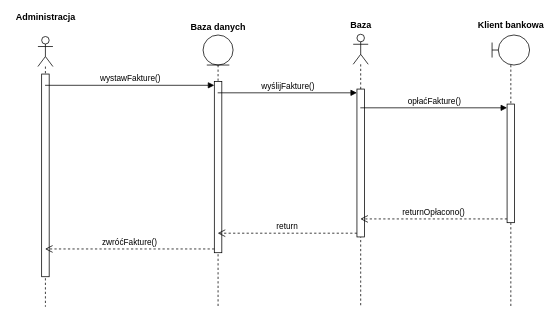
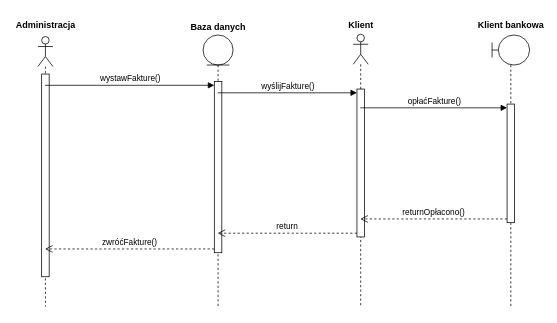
  <mxCell id="0" />
  <mxCell id="1" parent="0" />
  <mxCell id="2" value="" style="shape=umlLifeline;perimeter=lifelinePerimeter;whiteSpace=wrap;html=1;container=1;dropTarget=0;collapsible=0;recursiveResize=0;outlineConnect=0;portConstraint=eastwest;newEdgeStyle={&quot;curved&quot;:0,&quot;rounded&quot;:0};participant=umlActor;" vertex="1" parent="1"><mxGeometry x="470" y="45" width="20" height="363" as="geometry" /></mxCell>
  <mxCell id="3" value="" style="html=1;points=[[0,0,0,0,5],[0,1,0,0,-5],[1,0,0,0,5],[1,1,0,0,-5]];perimeter=orthogonalPerimeter;outlineConnect=0;targetShapes=umlLifeline;portConstraint=eastwest;newEdgeStyle={&quot;curved&quot;:0,&quot;rounded&quot;:0};" vertex="1" parent="2"><mxGeometry x="5" y="73" width="10" height="197" as="geometry" /></mxCell>
  <mxCell id="4" value="" style="shape=umlLifeline;perimeter=lifelinePerimeter;whiteSpace=wrap;html=1;container=1;dropTarget=0;collapsible=0;recursiveResize=0;outlineConnect=0;portConstraint=eastwest;newEdgeStyle={&quot;curved&quot;:0,&quot;rounded&quot;:0};participant=umlEntity;" vertex="1" parent="1"><mxGeometry x="270" y="46" width="40" height="362" as="geometry" /></mxCell>
  <mxCell id="5" value="" style="html=1;points=[[0,0,0,0,5],[0,1,0,0,-5],[1,0,0,0,5],[1,1,0,0,-5]];perimeter=orthogonalPerimeter;outlineConnect=0;targetShapes=umlLifeline;portConstraint=eastwest;newEdgeStyle={&quot;curved&quot;:0,&quot;rounded&quot;:0};" vertex="1" parent="4"><mxGeometry x="15" y="62" width="10" height="228" as="geometry" /></mxCell>
- <mxCell id="6" value="Baza" style="text;align=center;fontStyle=1;verticalAlign=middle;spacingLeft=3;spacingRight=3;strokeColor=none;rotatable=0;points=[[0,0.5],[1,0.5]];portConstraint=eastwest;html=1;" vertex="1" parent="1"><mxGeometry x="440" y="20" width="80" height="26" as="geometry" /></mxCell>
+ <mxCell id="6" value="Klient" style="text;align=center;fontStyle=1;verticalAlign=middle;spacingLeft=3;spacingRight=3;strokeColor=none;rotatable=0;points=[[0,0.5],[1,0.5]];portConstraint=eastwest;html=1;" vertex="1" parent="1"><mxGeometry x="440" y="20" width="80" height="26" as="geometry" /></mxCell>
  <mxCell id="7" value="Baza danych" style="text;align=center;fontStyle=1;verticalAlign=middle;spacingLeft=3;spacingRight=3;strokeColor=none;rotatable=0;points=[[0,0.5],[1,0.5]];portConstraint=eastwest;html=1;" vertex="1" parent="1"><mxGeometry x="250" y="23" width="80" height="26" as="geometry" /></mxCell>
  <mxCell id="8" value="" style="shape=umlLifeline;perimeter=lifelinePerimeter;whiteSpace=wrap;html=1;container=1;dropTarget=0;collapsible=0;recursiveResize=0;outlineConnect=0;portConstraint=eastwest;newEdgeStyle={&quot;curved&quot;:0,&quot;rounded&quot;:0};participant=umlActor;" vertex="1" parent="1"><mxGeometry x="50" y="48" width="20" height="360" as="geometry" /></mxCell>
  <mxCell id="9" value="" style="html=1;points=[[0,0,0,0,5],[0,1,0,0,-5],[1,0,0,0,5],[1,1,0,0,-5]];perimeter=orthogonalPerimeter;outlineConnect=0;targetShapes=umlLifeline;portConstraint=eastwest;newEdgeStyle={&quot;curved&quot;:0,&quot;rounded&quot;:0};" vertex="1" parent="8"><mxGeometry x="5" y="50" width="10" height="270" as="geometry" /></mxCell>
- <mxCell id="10" value="Administracja" style="text;align=center;fontStyle=1;verticalAlign=middle;spacingLeft=3;spacingRight=3;strokeColor=none;rotatable=0;points=[[0,0.5],[1,0.5]];portConstraint=eastwest;html=1;" vertex="1" parent="1"><mxGeometry x="20" y="10" width="80" height="26" as="geometry" /></mxCell>
+ <mxCell id="10" value="Administracja" style="text;align=center;fontStyle=1;verticalAlign=middle;spacingLeft=3;spacingRight=3;strokeColor=none;rotatable=0;points=[[0,0.5],[1,0.5]];portConstraint=eastwest;html=1;" vertex="1" parent="1"><mxGeometry x="20" y="20" width="80" height="26" as="geometry" /></mxCell>
  <mxCell id="11" value="" style="shape=umlLifeline;perimeter=lifelinePerimeter;whiteSpace=wrap;html=1;container=1;dropTarget=0;collapsible=0;recursiveResize=0;outlineConnect=0;portConstraint=eastwest;newEdgeStyle={&quot;curved&quot;:0,&quot;rounded&quot;:0};participant=umlBoundary;" vertex="1" parent="1"><mxGeometry x="655" y="46" width="50" height="362" as="geometry" /></mxCell>
  <mxCell id="12" value="" style="html=1;points=[[0,0,0,0,5],[0,1,0,0,-5],[1,0,0,0,5],[1,1,0,0,-5]];perimeter=orthogonalPerimeter;outlineConnect=0;targetShapes=umlLifeline;portConstraint=eastwest;newEdgeStyle={&quot;curved&quot;:0,&quot;rounded&quot;:0};" vertex="1" parent="11"><mxGeometry x="20" y="92" width="10" height="158" as="geometry" /></mxCell>
  <mxCell id="13" value="Klient bankowa" style="text;align=center;fontStyle=1;verticalAlign=middle;spacingLeft=3;spacingRight=3;strokeColor=none;rotatable=0;points=[[0,0.5],[1,0.5]];portConstraint=eastwest;html=1;" vertex="1" parent="1"><mxGeometry x="640" y="20" width="80" height="26" as="geometry" /></mxCell>
  <mxCell id="14" value="wystawFakture()" style="html=1;verticalAlign=bottom;endArrow=block;curved=0;rounded=0;entryX=0;entryY=0;entryDx=0;entryDy=5;" edge="1" target="5" parent="1" source="8"><mxGeometry relative="1" as="geometry"><mxPoint x="215" y="113" as="sourcePoint" /></mxGeometry></mxCell>
  <mxCell id="15" value="zwróćFakture()" style="html=1;verticalAlign=bottom;endArrow=open;dashed=1;endSize=8;curved=0;rounded=0;exitX=0;exitY=1;exitDx=0;exitDy=-5;" edge="1" source="5" parent="1" target="8"><mxGeometry relative="1" as="geometry"><mxPoint x="215" y="183" as="targetPoint" /></mxGeometry></mxCell>
  <mxCell id="16" value="return" style="html=1;verticalAlign=bottom;endArrow=open;dashed=1;endSize=8;curved=0;rounded=0;exitX=0;exitY=1;exitDx=0;exitDy=-5;" edge="1" source="3" parent="1" target="4"><mxGeometry relative="1" as="geometry"><mxPoint x="405" y="193" as="targetPoint" /></mxGeometry></mxCell>
  <mxCell id="17" value="wyślijFakture()" style="html=1;verticalAlign=bottom;endArrow=block;curved=0;rounded=0;entryX=0;entryY=0;entryDx=0;entryDy=5;" edge="1" target="3" parent="1" source="4"><mxGeometry relative="1" as="geometry"><mxPoint x="405" y="123" as="sourcePoint" /></mxGeometry></mxCell>
  <mxCell id="18" value="opłaćFakture()" style="html=1;verticalAlign=bottom;endArrow=block;curved=0;rounded=0;entryX=0;entryY=0;entryDx=0;entryDy=5;" edge="1" target="12" parent="1" source="2"><mxGeometry relative="1" as="geometry"><mxPoint x="605" y="143" as="sourcePoint" /></mxGeometry></mxCell>
  <mxCell id="19" value="returnOpłacono()" style="html=1;verticalAlign=bottom;endArrow=open;dashed=1;endSize=8;curved=0;rounded=0;exitX=0;exitY=1;exitDx=0;exitDy=-5;" edge="1" source="12" parent="1" target="2"><mxGeometry relative="1" as="geometry"><mxPoint x="605" y="213" as="targetPoint" /></mxGeometry></mxCell>
